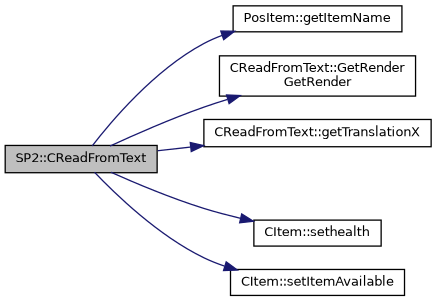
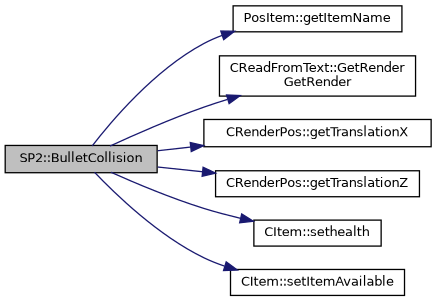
  digraph {
    rankdir=LR
    node [color=black fontname=Helvetica fontsize=10 shape=record]
    edge [color=midnightblue fontname=Helvetica fontsize=10 labelfontname=Helvetica labelfontsize=10 style=solid]
-   n1 [fillcolor=grey75 fontcolor=black height=0.2 label="SP2::CReadFromText" style=filled width=0.4]
+   n1 [fillcolor=grey75 fontcolor=black height=0.2 label="SP2::BulletCollision" style=filled width=0.4]
    n2 [height=0.2 label="PosItem::getItemName" width=0.4]
    n3 [height=0.2 label="CReadFromText::GetRender\lGetRender" width=0.4]
-   n4 [height=0.2 label="CReadFromText::getTranslationX" width=0.4]
+   n4 [height=0.2 label="CRenderPos::getTranslationX" width=0.4]
+   n5 [height=0.2 label="CRenderPos::getTranslationZ" width=0.4]
    n6 [height=0.2 label="CItem::sethealth" width=0.4]
    n7 [height=0.2 label="CItem::setItemAvailable" width=0.4]
    n1 -> n2
    n1 -> n3
    n1 -> n4
+   n1 -> n5
    n1 -> n6
    n1 -> n7
  }
